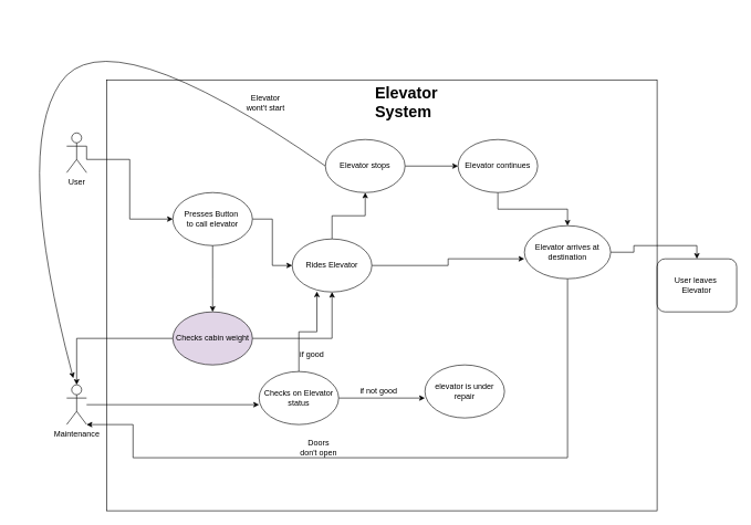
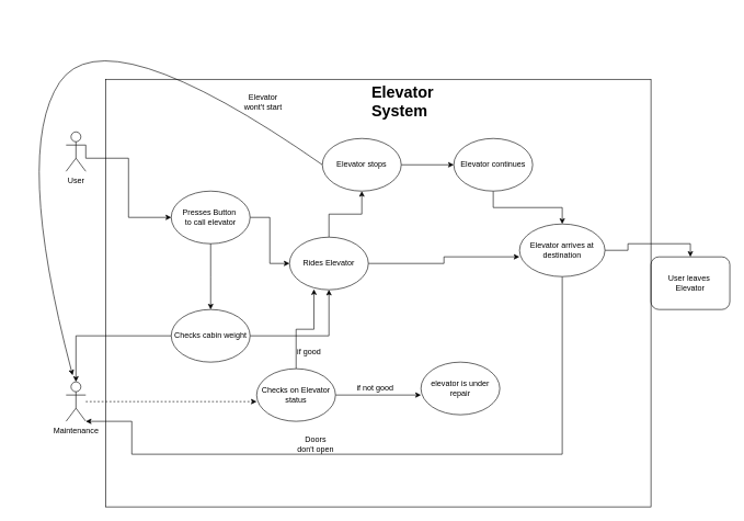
  <mxCell id="0" />
  <mxCell id="1" parent="0" />
  <mxCell id="2" style="edgeStyle=orthogonalEdgeStyle;rounded=0;orthogonalLoop=1;jettySize=auto;html=1;exitX=1;exitY=0.333;exitDx=0;exitDy=0;exitPerimeter=0;entryX=0;entryY=0.5;entryDx=0;entryDy=0;" edge="1" parent="1" source="3" target="7"><mxGeometry relative="1" as="geometry"><Array as="points"><mxPoint x="130" y="240" /><mxPoint x="195" y="240" /><mxPoint x="195" y="330" /></Array></mxGeometry></mxCell>
  <mxCell id="3" value="User" style="shape=umlActor;verticalLabelPosition=bottom;verticalAlign=top;html=1;outlineConnect=0;" vertex="1" parent="1"><mxGeometry x="100" y="200" width="30" height="60" as="geometry" /></mxCell>
- <mxCell id="4" style="edgeStyle=orthogonalEdgeStyle;rounded=0;orthogonalLoop=1;jettySize=auto;html=1;entryX=0;entryY=0.625;entryDx=0;entryDy=0;entryPerimeter=0;" edge="1" parent="1" source="5" target="17"><mxGeometry relative="1" as="geometry" /></mxCell>
+ <mxCell id="4" style="edgeStyle=orthogonalEdgeStyle;rounded=0;orthogonalLoop=1;jettySize=auto;html=1;entryX=0;entryY=0.625;entryDx=0;entryDy=0;entryPerimeter=0;dashed=1;" edge="1" parent="1" source="5" target="17"><mxGeometry relative="1" as="geometry" /></mxCell>
  <mxCell id="5" value="Maintenance" style="shape=umlActor;verticalLabelPosition=bottom;verticalAlign=top;html=1;outlineConnect=0;" vertex="1" parent="1"><mxGeometry x="100" y="580" width="30" height="60" as="geometry" /></mxCell>
  <mxCell id="6" value="" style="edgeStyle=orthogonalEdgeStyle;rounded=0;orthogonalLoop=1;jettySize=auto;html=1;" edge="1" parent="1" source="7" target="14"><mxGeometry relative="1" as="geometry" /></mxCell>
  <mxCell id="7" value="Presses Button&amp;nbsp;&lt;br&gt;to call elevator" style="ellipse;whiteSpace=wrap;html=1;" vertex="1" parent="1"><mxGeometry x="260" y="290" width="120" height="80" as="geometry" /></mxCell>
  <mxCell id="8" style="edgeStyle=orthogonalEdgeStyle;rounded=0;orthogonalLoop=1;jettySize=auto;html=1;exitX=1;exitY=0.5;exitDx=0;exitDy=0;entryX=0.5;entryY=1;entryDx=0;entryDy=0;" edge="1" parent="1" source="10" target="14"><mxGeometry relative="1" as="geometry" /></mxCell>
  <mxCell id="9" style="edgeStyle=orthogonalEdgeStyle;rounded=0;orthogonalLoop=1;jettySize=auto;html=1;entryX=0.5;entryY=0;entryDx=0;entryDy=0;entryPerimeter=0;" edge="1" parent="1" source="10" target="5"><mxGeometry relative="1" as="geometry" /></mxCell>
- <mxCell id="10" value="Checks cabin weight" style="ellipse;whiteSpace=wrap;html=1;fillColor=#e1d5e7;" vertex="1" parent="1"><mxGeometry x="260" y="470" width="120" height="80" as="geometry" /></mxCell>
+ <mxCell id="10" value="Checks cabin weight" style="ellipse;whiteSpace=wrap;html=1;" vertex="1" parent="1"><mxGeometry x="260" y="470" width="120" height="80" as="geometry" /></mxCell>
  <mxCell id="11" style="edgeStyle=orthogonalEdgeStyle;rounded=0;orthogonalLoop=1;jettySize=auto;html=1;" edge="1" parent="1" source="7"><mxGeometry relative="1" as="geometry"><mxPoint x="320" y="470" as="targetPoint" /></mxGeometry></mxCell>
  <mxCell id="12" style="edgeStyle=orthogonalEdgeStyle;rounded=0;orthogonalLoop=1;jettySize=auto;html=1;entryX=0.5;entryY=1;entryDx=0;entryDy=0;" edge="1" parent="1" source="14" target="24"><mxGeometry relative="1" as="geometry" /></mxCell>
  <mxCell id="13" style="edgeStyle=orthogonalEdgeStyle;rounded=0;orthogonalLoop=1;jettySize=auto;html=1;entryX=-0.001;entryY=0.624;entryDx=0;entryDy=0;entryPerimeter=0;" edge="1" parent="1" source="14" target="29"><mxGeometry relative="1" as="geometry" /></mxCell>
  <mxCell id="14" value="Rides Elevator" style="ellipse;whiteSpace=wrap;html=1;" vertex="1" parent="1"><mxGeometry x="440" y="360" width="120" height="80" as="geometry" /></mxCell>
  <mxCell id="15" style="edgeStyle=orthogonalEdgeStyle;rounded=0;orthogonalLoop=1;jettySize=auto;html=1;entryX=0.31;entryY=0.99;entryDx=0;entryDy=0;entryPerimeter=0;" edge="1" parent="1" source="17" target="14"><mxGeometry relative="1" as="geometry" /></mxCell>
  <mxCell id="16" style="edgeStyle=orthogonalEdgeStyle;rounded=0;orthogonalLoop=1;jettySize=auto;html=1;exitX=1;exitY=0.5;exitDx=0;exitDy=0;" edge="1" parent="1" source="17"><mxGeometry relative="1" as="geometry"><mxPoint x="640" y="600" as="targetPoint" /></mxGeometry></mxCell>
  <mxCell id="17" value="Checks on Elevator status" style="ellipse;whiteSpace=wrap;html=1;" vertex="1" parent="1"><mxGeometry x="390" y="560" width="120" height="80" as="geometry" /></mxCell>
  <mxCell id="18" value="if good" style="text;html=1;strokeColor=none;fillColor=none;align=center;verticalAlign=middle;whiteSpace=wrap;rounded=0;" vertex="1" parent="1"><mxGeometry x="440" y="519" width="60" height="30" as="geometry" /></mxCell>
  <mxCell id="19" value="elevator is under repair" style="ellipse;whiteSpace=wrap;html=1;" vertex="1" parent="1"><mxGeometry x="640" y="550" width="120" height="80" as="geometry" /></mxCell>
  <mxCell id="20" value="if not good" style="text;html=1;align=center;verticalAlign=middle;resizable=0;points=[];autosize=1;strokeColor=none;fillColor=none;" vertex="1" parent="1"><mxGeometry x="530" y="575" width="80" height="30" as="geometry" /></mxCell>
  <mxCell id="21" value="" style="curved=1;endArrow=classic;html=1;rounded=0;exitX=0;exitY=0.5;exitDx=0;exitDy=0;" edge="1" parent="1" source="24"><mxGeometry width="50" height="50" relative="1" as="geometry"><mxPoint x="470" y="340" as="sourcePoint" /><mxPoint x="110" y="570" as="targetPoint" /><Array as="points"><mxPoint x="160" y="20" /><mxPoint y="230" x="20" /></Array></mxGeometry></mxCell>
  <mxCell id="22" value="Elevator wont't start" style="text;html=1;strokeColor=none;fillColor=none;align=center;verticalAlign=middle;whiteSpace=wrap;rounded=0;" vertex="1" parent="1"><mxGeometry x="370" y="140" width="60" height="30" as="geometry" /></mxCell>
  <mxCell id="23" value="" style="edgeStyle=orthogonalEdgeStyle;rounded=0;orthogonalLoop=1;jettySize=auto;html=1;" edge="1" parent="1" source="24" target="26"><mxGeometry relative="1" as="geometry" /></mxCell>
  <mxCell id="24" value="Elevator stops" style="ellipse;whiteSpace=wrap;html=1;" vertex="1" parent="1"><mxGeometry x="490" y="210" width="120" height="80" as="geometry" /></mxCell>
  <mxCell id="25" style="edgeStyle=orthogonalEdgeStyle;rounded=0;orthogonalLoop=1;jettySize=auto;html=1;" edge="1" parent="1" source="26" target="29"><mxGeometry relative="1" as="geometry"><mxPoint x="850" y="330" as="targetPoint" /></mxGeometry></mxCell>
  <mxCell id="26" value="Elevator continues" style="ellipse;whiteSpace=wrap;html=1;" vertex="1" parent="1"><mxGeometry x="690" y="210" width="120" height="80" as="geometry" /></mxCell>
  <mxCell id="27" style="edgeStyle=orthogonalEdgeStyle;rounded=0;orthogonalLoop=1;jettySize=auto;html=1;entryX=0.5;entryY=0;entryDx=0;entryDy=0;" edge="1" parent="1" source="29" target="30"><mxGeometry relative="1" as="geometry" /></mxCell>
  <mxCell id="28" style="edgeStyle=orthogonalEdgeStyle;rounded=0;orthogonalLoop=1;jettySize=auto;html=1;exitX=0.5;exitY=1;exitDx=0;exitDy=0;entryX=1;entryY=1;entryDx=0;entryDy=0;entryPerimeter=0;" edge="1" parent="1" source="29" target="5"><mxGeometry relative="1" as="geometry"><Array as="points"><mxPoint x="855" y="690" /><mxPoint x="200" y="690" /><mxPoint x="200" y="640" /></Array></mxGeometry></mxCell>
  <mxCell id="29" value="Elevator arrives at destination" style="ellipse;whiteSpace=wrap;html=1;" vertex="1" parent="1"><mxGeometry x="790" y="340" width="130" height="80" as="geometry" /></mxCell>
  <mxCell id="30" value="User leaves&amp;nbsp;&lt;br&gt;Elevator" style="whiteSpace=wrap;html=1;rounded=1;" vertex="1" parent="1"><mxGeometry x="990" y="390" width="120" height="80" as="geometry" /></mxCell>
  <mxCell id="31" value="Doors don't open" style="text;html=1;strokeColor=none;fillColor=none;align=center;verticalAlign=middle;whiteSpace=wrap;rounded=0;" vertex="1" parent="1"><mxGeometry x="450" y="660" width="60" height="30" as="geometry" /></mxCell>
  <mxCell id="32" value="" style="rounded=0;whiteSpace=wrap;html=1;fillColor=none;" vertex="1" parent="1"><mxGeometry x="160" width="830" height="650" as="geometry" y="120" /></mxCell>
  <mxCell id="33" value="&lt;h1&gt;Elevator System&lt;/h1&gt;&lt;p&gt;&lt;br&gt;&lt;/p&gt;" style="text;html=1;strokeColor=none;fillColor=none;spacing=5;spacingTop=-20;whiteSpace=wrap;overflow=hidden;rounded=0;" vertex="1" parent="1"><mxGeometry x="560" width="190" height="120" as="geometry" y="120" /></mxCell>
